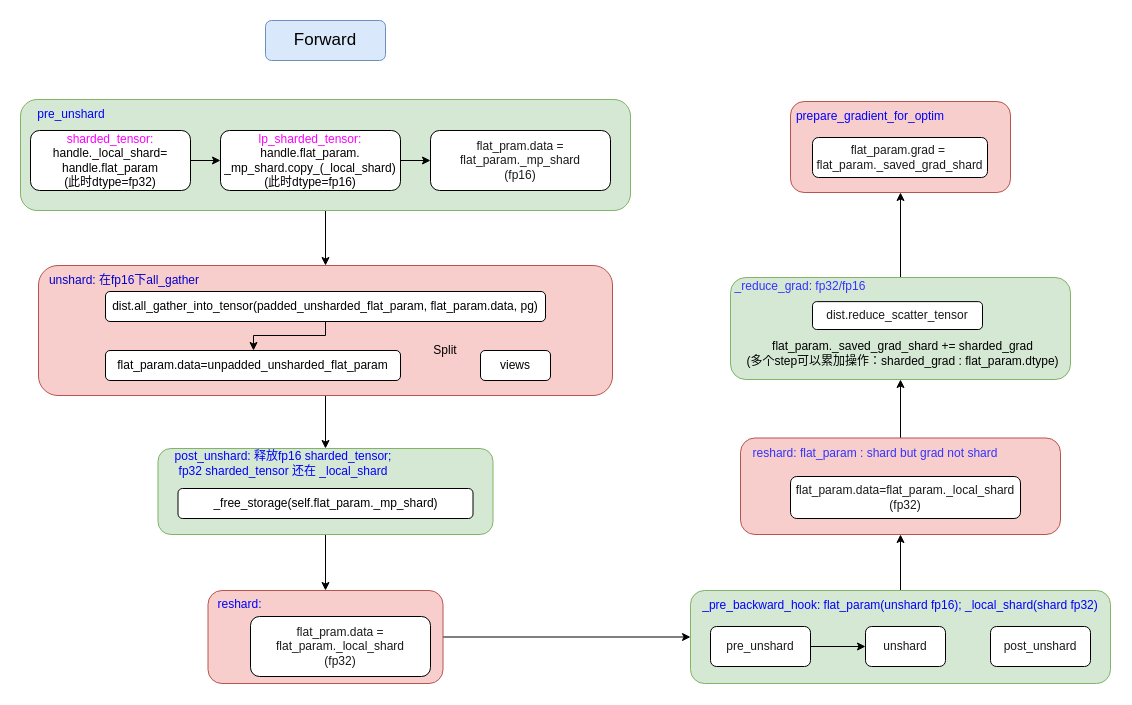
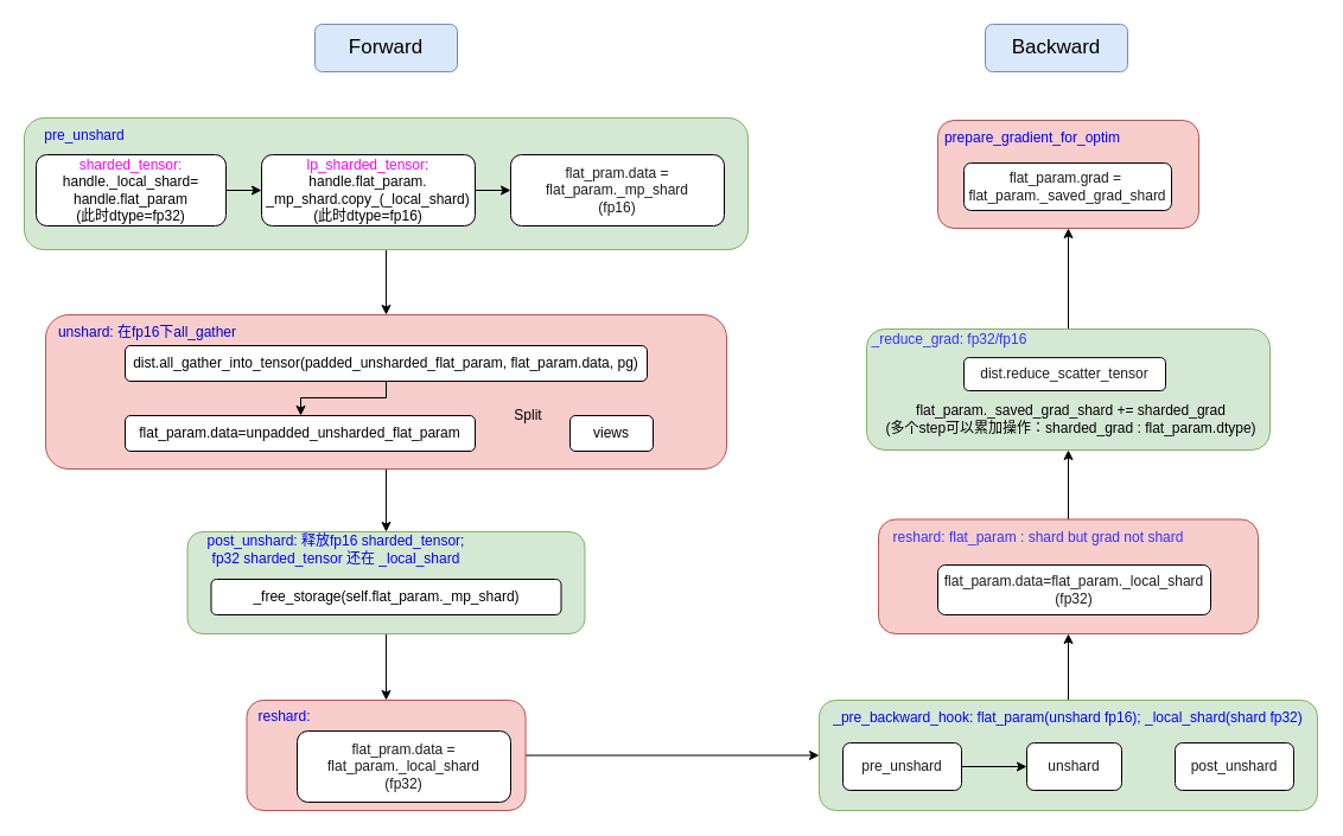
  <mxCell id="0" />
  <mxCell id="1" parent="0" />
  <mxCell id="2" value="&lt;font style=&quot;font-size: 17px;&quot;&gt;Forward&lt;/font&gt;" style="rounded=1;whiteSpace=wrap;html=1;fontSize=12;glass=0;strokeWidth=1;shadow=0;fillColor=#dae8fc;strokeColor=#6c8ebf;" parent="1" vertex="1"><mxGeometry x="265" y="20" width="120" height="40" as="geometry" /></mxCell>
+ <mxCell id="3" value="&lt;font style=&quot;font-size: 17px;&quot;&gt;Backward&lt;/font&gt;" style="rounded=1;whiteSpace=wrap;html=1;fontSize=12;glass=0;strokeWidth=1;shadow=0;fillColor=#dae8fc;strokeColor=#6c8ebf;" vertex="1" parent="1"><mxGeometry x="830" y="20" width="120" height="40" as="geometry" /></mxCell>
  <mxCell id="4" value="" style="edgeStyle=orthogonalEdgeStyle;rounded=0;orthogonalLoop=1;jettySize=auto;html=1;" edge="1" parent="1" source="5" target="13"><mxGeometry relative="1" as="geometry" /></mxCell>
  <mxCell id="5" value="" style="rounded=1;whiteSpace=wrap;html=1;shadow=0;glass=0;fillColor=#d5e8d4;strokeColor=#82b366;" vertex="1" parent="1"><mxGeometry x="20" y="99" width="610" height="111" as="geometry" /></mxCell>
  <mxCell id="6" value="&lt;font color=&quot;#0000ff&quot;&gt;pre_unshard&lt;/font&gt;" style="text;html=1;align=center;verticalAlign=middle;whiteSpace=wrap;rounded=0;" vertex="1" parent="1"><mxGeometry x="26" y="99" width="90" height="30" as="geometry" /></mxCell>
  <mxCell id="7" value="" style="edgeStyle=orthogonalEdgeStyle;rounded=0;orthogonalLoop=1;jettySize=auto;html=1;" edge="1" parent="1" source="8" target="10"><mxGeometry relative="1" as="geometry" /></mxCell>
  <mxCell id="8" value="&lt;font color=&quot;#ff00ff&quot;&gt;sharded_tensor:&lt;/font&gt;&lt;div&gt;handle._local_shard=&lt;/div&gt;&lt;div&gt;handle.flat_param&lt;/div&gt;&lt;div&gt;(此时dtype=fp32)&lt;/div&gt;" style="rounded=1;whiteSpace=wrap;html=1;" vertex="1" parent="1"><mxGeometry x="30" y="130" width="160" height="60" as="geometry" /></mxCell>
  <mxCell id="9" value="" style="edgeStyle=orthogonalEdgeStyle;rounded=0;orthogonalLoop=1;jettySize=auto;html=1;" edge="1" parent="1" source="10" target="11"><mxGeometry relative="1" as="geometry" /></mxCell>
  <mxCell id="10" value="&lt;font color=&quot;#ff00ff&quot;&gt;lp_sharded_tensor:&lt;/font&gt;&lt;div&gt;handle.flat_param.&lt;/div&gt;&lt;div&gt;_mp_shard&lt;span style=&quot;background-color: initial;&quot;&gt;.copy_(_local_shard)&lt;/span&gt;&lt;/div&gt;&lt;div&gt;(此时dtype=fp16)&lt;/div&gt;" style="rounded=1;whiteSpace=wrap;html=1;" vertex="1" parent="1"><mxGeometry x="220" y="130" width="180" height="60" as="geometry" /></mxCell>
  <mxCell id="11" value="&lt;font color=&quot;#1a1a1a&quot;&gt;flat_pram.data = flat_param._mp_shard&lt;/font&gt;&lt;div&gt;&lt;font color=&quot;#1a1a1a&quot;&gt;(fp16)&lt;/font&gt;&lt;/div&gt;" style="rounded=1;whiteSpace=wrap;html=1;" vertex="1" parent="1"><mxGeometry x="430" y="130" width="180" height="60" as="geometry" /></mxCell>
  <mxCell id="12" value="" style="edgeStyle=orthogonalEdgeStyle;rounded=0;orthogonalLoop=1;jettySize=auto;html=1;" edge="1" parent="1" source="13" target="20"><mxGeometry relative="1" as="geometry" /></mxCell>
  <mxCell id="13" value="" style="whiteSpace=wrap;html=1;fillColor=#f8cecc;rounded=1;shadow=0;glass=0;strokeColor=#b85450;" vertex="1" parent="1"><mxGeometry x="38" y="265" width="574" height="130" as="geometry" /></mxCell>
  <mxCell id="14" value="&lt;font color=&quot;#0000cc&quot;&gt;unshard: 在fp16下all_gather&lt;/font&gt;" style="text;html=1;align=center;verticalAlign=middle;whiteSpace=wrap;rounded=0;" vertex="1" parent="1"><mxGeometry x="38" y="265" width="172" height="30" as="geometry" /></mxCell>
  <mxCell id="15" style="edgeStyle=orthogonalEdgeStyle;rounded=0;orthogonalLoop=1;jettySize=auto;html=1;" edge="1" parent="1" source="16" target="17"><mxGeometry relative="1" as="geometry"><Array as="points"><mxPoint x="325" y="335" /><mxPoint x="253" y="335" /></Array></mxGeometry></mxCell>
  <mxCell id="16" value="dist.all_gather_into_tensor(padded_unsharded_flat_param, flat_param.data, pg)" style="rounded=1;whiteSpace=wrap;html=1;" vertex="1" parent="1"><mxGeometry x="105" y="291" width="440" height="30" as="geometry" /></mxCell>
  <mxCell id="17" value="flat_param.data=unpadded_unsharded_flat_param" style="rounded=1;whiteSpace=wrap;html=1;" vertex="1" parent="1"><mxGeometry x="105" y="350" width="295" height="30" as="geometry" /></mxCell>
  <mxCell id="18" value="views" style="rounded=1;whiteSpace=wrap;html=1;" vertex="1" parent="1"><mxGeometry x="480" y="350" width="70" height="30" as="geometry" /></mxCell>
  <mxCell id="19" value="" style="edgeStyle=orthogonalEdgeStyle;rounded=0;orthogonalLoop=1;jettySize=auto;html=1;" edge="1" parent="1" source="20" target="25"><mxGeometry relative="1" as="geometry" /></mxCell>
  <mxCell id="20" value="" style="whiteSpace=wrap;html=1;fillColor=#d5e8d4;rounded=1;shadow=0;glass=0;strokeColor=#82b366;" vertex="1" parent="1"><mxGeometry x="157.5" y="448" width="335" height="86" as="geometry" /></mxCell>
  <mxCell id="21" value="Split" style="text;html=1;align=center;verticalAlign=middle;whiteSpace=wrap;rounded=0;" vertex="1" parent="1"><mxGeometry x="420" y="335" width="50" height="30" as="geometry" /></mxCell>
  <mxCell id="22" value="&lt;font color=&quot;#0000ff&quot;&gt;post_unshard: 释放fp16 sharded_tensor;&lt;/font&gt;&lt;div&gt;&lt;font color=&quot;#0000ff&quot;&gt;fp32 sharded_tensor 还在 _local_shard&lt;/font&gt;&lt;/div&gt;" style="text;html=1;align=center;verticalAlign=middle;whiteSpace=wrap;rounded=0;" vertex="1" parent="1"><mxGeometry x="157.5" y="448" width="250" height="30" as="geometry" /></mxCell>
  <mxCell id="23" value="_free_storage(self.flat_param._mp_shard)" style="rounded=1;whiteSpace=wrap;html=1;" vertex="1" parent="1"><mxGeometry x="177.5" y="488" width="295" height="30" as="geometry" /></mxCell>
  <mxCell id="24" value="" style="edgeStyle=orthogonalEdgeStyle;rounded=0;orthogonalLoop=1;jettySize=auto;html=1;" edge="1" parent="1" source="25" target="29"><mxGeometry relative="1" as="geometry" /></mxCell>
  <mxCell id="25" value="" style="whiteSpace=wrap;html=1;fillColor=#f8cecc;strokeColor=#b85450;rounded=1;shadow=0;glass=0;" vertex="1" parent="1"><mxGeometry x="207.5" y="590" width="235" height="93" as="geometry" /></mxCell>
  <mxCell id="26" value="&lt;font color=&quot;#0000ff&quot;&gt;reshard:&lt;/font&gt;" style="text;html=1;align=center;verticalAlign=middle;whiteSpace=wrap;rounded=0;" vertex="1" parent="1"><mxGeometry x="207.5" y="589" width="62.5" height="30" as="geometry" /></mxCell>
  <mxCell id="27" value="&lt;font color=&quot;#1a1a1a&quot;&gt;flat_pram.data = flat_param._local_shard&lt;/font&gt;&lt;div&gt;&lt;font color=&quot;#1a1a1a&quot;&gt;(fp32)&lt;/font&gt;&lt;/div&gt;" style="rounded=1;whiteSpace=wrap;html=1;" vertex="1" parent="1"><mxGeometry x="250" y="616" width="180" height="60" as="geometry" /></mxCell>
  <mxCell id="28" value="" style="edgeStyle=orthogonalEdgeStyle;rounded=0;orthogonalLoop=1;jettySize=auto;html=1;" edge="1" parent="1" source="29" target="36"><mxGeometry relative="1" as="geometry" /></mxCell>
  <mxCell id="29" value="" style="whiteSpace=wrap;html=1;fillColor=#d5e8d4;strokeColor=#82b366;rounded=1;shadow=0;glass=0;" vertex="1" parent="1"><mxGeometry x="690" y="590" width="420" height="93" as="geometry" /></mxCell>
  <mxCell id="30" value="&lt;font color=&quot;#0000ff&quot;&gt;_pre_backward_hook: flat_param(unshard fp16); _local_shard(shard fp32)&lt;/font&gt;" style="text;html=1;align=center;verticalAlign=middle;whiteSpace=wrap;rounded=0;" vertex="1" parent="1"><mxGeometry x="690" y="590" width="420" height="30" as="geometry" /></mxCell>
  <mxCell id="31" style="edgeStyle=orthogonalEdgeStyle;rounded=0;orthogonalLoop=1;jettySize=auto;html=1;exitX=1;exitY=0.5;exitDx=0;exitDy=0;entryX=0;entryY=0.5;entryDx=0;entryDy=0;" edge="1" parent="1" source="32" target="33"><mxGeometry relative="1" as="geometry" /></mxCell>
  <mxCell id="32" value="&lt;font color=&quot;#1a1a1a&quot;&gt;pre_unshard&lt;/font&gt;" style="rounded=1;whiteSpace=wrap;html=1;" vertex="1" parent="1"><mxGeometry x="710" y="626" width="100" height="40" as="geometry" /></mxCell>
  <mxCell id="33" value="&lt;font color=&quot;#1a1a1a&quot;&gt;unshard&lt;/font&gt;" style="rounded=1;whiteSpace=wrap;html=1;" vertex="1" parent="1"><mxGeometry x="865" y="626" width="80" height="40" as="geometry" /></mxCell>
  <mxCell id="34" value="&lt;font color=&quot;#1a1a1a&quot;&gt;post_unshard&lt;/font&gt;" style="rounded=1;whiteSpace=wrap;html=1;" vertex="1" parent="1"><mxGeometry x="990" y="626" width="100" height="40" as="geometry" /></mxCell>
  <mxCell id="35" value="" style="edgeStyle=orthogonalEdgeStyle;rounded=0;orthogonalLoop=1;jettySize=auto;html=1;" edge="1" parent="1" source="36" target="40"><mxGeometry relative="1" as="geometry" /></mxCell>
  <mxCell id="36" value="" style="whiteSpace=wrap;html=1;fillColor=#f8cecc;strokeColor=#b85450;rounded=1;shadow=0;glass=0;" vertex="1" parent="1"><mxGeometry x="740" y="437.5" width="320" height="96.5" as="geometry" /></mxCell>
  <mxCell id="37" value="&lt;font color=&quot;#3333ff&quot;&gt;reshard: flat_param : shard but grad not shard&lt;/font&gt;" style="text;html=1;align=center;verticalAlign=middle;whiteSpace=wrap;rounded=0;" vertex="1" parent="1"><mxGeometry x="740" y="437.5" width="270" height="30" as="geometry" /></mxCell>
  <mxCell id="38" value="&lt;font color=&quot;#1a1a1a&quot;&gt;flat_param.data=flat_param._local_shard&lt;/font&gt;&lt;div&gt;&lt;font color=&quot;#1a1a1a&quot;&gt;(fp32)&lt;/font&gt;&lt;/div&gt;" style="rounded=1;whiteSpace=wrap;html=1;" vertex="1" parent="1"><mxGeometry x="790" y="476" width="230" height="42" as="geometry" /></mxCell>
  <mxCell id="39" value="" style="edgeStyle=orthogonalEdgeStyle;rounded=0;orthogonalLoop=1;jettySize=auto;html=1;" edge="1" parent="1" source="40" target="44"><mxGeometry relative="1" as="geometry" /></mxCell>
  <mxCell id="40" value="" style="whiteSpace=wrap;html=1;fillColor=#d5e8d4;strokeColor=#82b366;rounded=1;shadow=0;glass=0;" vertex="1" parent="1"><mxGeometry x="730" y="277" width="340" height="102" as="geometry" /></mxCell>
  <mxCell id="41" value="&lt;font color=&quot;#3333ff&quot;&gt;_reduce_grad: fp32/fp16&lt;/font&gt;" style="text;html=1;align=center;verticalAlign=middle;whiteSpace=wrap;rounded=0;" vertex="1" parent="1"><mxGeometry x="730" y="271.13" width="140" height="30" as="geometry" /></mxCell>
  <mxCell id="42" value="&lt;font color=&quot;#1a1a1a&quot;&gt;dist.reduce_scatter_tensor&lt;/font&gt;" style="rounded=1;whiteSpace=wrap;html=1;" vertex="1" parent="1"><mxGeometry x="812" y="301.13" width="170" height="27.87" as="geometry" /></mxCell>
  <mxCell id="43" value="flat_param._saved_grad_shard += sharded_grad&lt;div&gt;(多个step可以累加操作：sharded_grad : flat_param.dtype)&lt;/div&gt;" style="text;html=1;align=center;verticalAlign=middle;whiteSpace=wrap;rounded=0;" vertex="1" parent="1"><mxGeometry x="745" y="338" width="315" height="30" as="geometry" /></mxCell>
  <mxCell id="44" value="" style="whiteSpace=wrap;html=1;fillColor=#f8cecc;strokeColor=#b85450;rounded=1;shadow=0;glass=0;" vertex="1" parent="1"><mxGeometry x="790" y="101" width="220" height="91" as="geometry" /></mxCell>
  <mxCell id="45" value="&lt;font color=&quot;#0000ff&quot;&gt;prepare_gradient_for_optim&lt;/font&gt;" style="text;html=1;align=center;verticalAlign=middle;whiteSpace=wrap;rounded=0;" vertex="1" parent="1"><mxGeometry x="790" y="101" width="160" height="30" as="geometry" /></mxCell>
  <mxCell id="46" value="&lt;font color=&quot;#1a1a1a&quot;&gt;flat_param.grad =&amp;nbsp;&lt;/font&gt;&lt;div&gt;&lt;font color=&quot;#1a1a1a&quot;&gt;flat_param._saved_grad_shard&lt;/font&gt;&lt;/div&gt;" style="rounded=1;whiteSpace=wrap;html=1;" vertex="1" parent="1"><mxGeometry x="812" y="137" width="175" height="40" as="geometry" /></mxCell>
